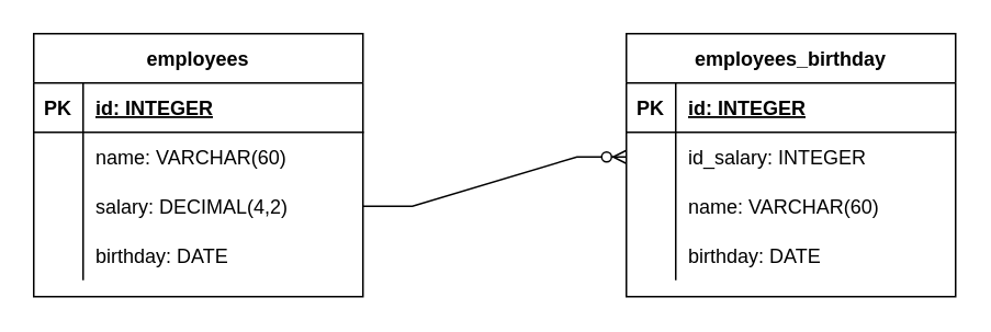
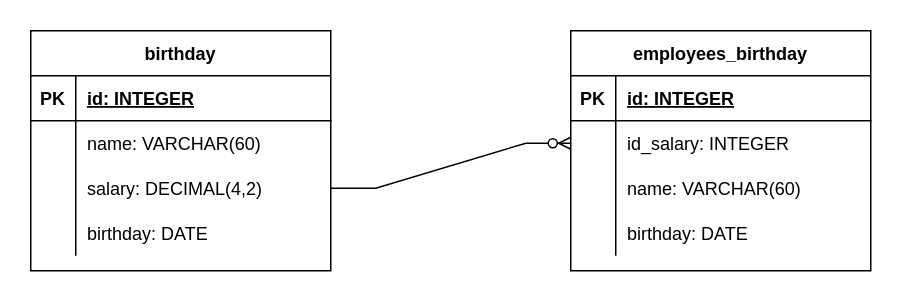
  <mxCell id="0" />
  <mxCell id="1" parent="0" />
- <mxCell id="2" value="employees" style="shape=table;startSize=30;container=1;collapsible=1;childLayout=tableLayout;fixedRows=1;rowLines=0;fontStyle=1;align=center;resizeLast=1;" vertex="1" parent="1"><mxGeometry x="20" y="20" width="200" height="160" as="geometry" /></mxCell>
+ <mxCell id="2" value="birthday" style="shape=table;startSize=30;container=1;collapsible=1;childLayout=tableLayout;fixedRows=1;rowLines=0;fontStyle=1;align=center;resizeLast=1;" vertex="1" parent="1"><mxGeometry x="20" y="20" width="200" height="160" as="geometry" /></mxCell>
  <mxCell id="3" value="" style="shape=tableRow;horizontal=0;startSize=0;swimlaneHead=0;swimlaneBody=0;fillColor=none;collapsible=0;dropTarget=0;points=[[0,0.5],[1,0.5]];portConstraint=eastwest;top=0;left=0;right=0;bottom=1;" vertex="1" parent="2"><mxGeometry y="30" width="200" height="30" as="geometry" /></mxCell>
  <mxCell id="4" value="PK" style="shape=partialRectangle;connectable=0;fillColor=none;top=0;left=0;bottom=0;right=0;fontStyle=1;overflow=hidden;" vertex="1" parent="3"><mxGeometry width="30" height="30" as="geometry"><mxRectangle width="30" height="30" as="alternateBounds" /></mxGeometry></mxCell>
  <mxCell id="5" value="id: INTEGER" style="shape=partialRectangle;connectable=0;fillColor=none;top=0;left=0;bottom=0;right=0;align=left;spacingLeft=6;fontStyle=5;overflow=hidden;" vertex="1" parent="3"><mxGeometry x="30" width="170" height="30" as="geometry"><mxRectangle width="170" height="30" as="alternateBounds" /></mxGeometry></mxCell>
  <mxCell id="6" value="" style="shape=tableRow;horizontal=0;startSize=0;swimlaneHead=0;swimlaneBody=0;fillColor=none;collapsible=0;dropTarget=0;points=[[0,0.5],[1,0.5]];portConstraint=eastwest;top=0;left=0;right=0;bottom=0;" vertex="1" parent="2"><mxGeometry y="60" width="200" height="30" as="geometry" /></mxCell>
  <mxCell id="7" value="" style="shape=partialRectangle;connectable=0;fillColor=none;top=0;left=0;bottom=0;right=0;editable=1;overflow=hidden;" vertex="1" parent="6"><mxGeometry width="30" height="30" as="geometry"><mxRectangle width="30" height="30" as="alternateBounds" /></mxGeometry></mxCell>
  <mxCell id="8" value="name: VARCHAR(60)" style="shape=partialRectangle;connectable=0;fillColor=none;top=0;left=0;bottom=0;right=0;align=left;spacingLeft=6;overflow=hidden;" vertex="1" parent="6"><mxGeometry x="30" width="170" height="30" as="geometry"><mxRectangle width="170" height="30" as="alternateBounds" /></mxGeometry></mxCell>
  <mxCell id="9" value="" style="shape=tableRow;horizontal=0;startSize=0;swimlaneHead=0;swimlaneBody=0;fillColor=none;collapsible=0;dropTarget=0;points=[[0,0.5],[1,0.5]];portConstraint=eastwest;top=0;left=0;right=0;bottom=0;" vertex="1" parent="2"><mxGeometry y="90" width="200" height="30" as="geometry" /></mxCell>
  <mxCell id="10" value="" style="shape=partialRectangle;connectable=0;fillColor=none;top=0;left=0;bottom=0;right=0;editable=1;overflow=hidden;" vertex="1" parent="9"><mxGeometry width="30" height="30" as="geometry"><mxRectangle width="30" height="30" as="alternateBounds" /></mxGeometry></mxCell>
  <mxCell id="11" value="salary: DECIMAL(4,2)" style="shape=partialRectangle;connectable=0;fillColor=none;top=0;left=0;bottom=0;right=0;align=left;spacingLeft=6;overflow=hidden;" vertex="1" parent="9"><mxGeometry x="30" width="170" height="30" as="geometry"><mxRectangle width="170" height="30" as="alternateBounds" /></mxGeometry></mxCell>
  <mxCell id="12" value="" style="shape=tableRow;horizontal=0;startSize=0;swimlaneHead=0;swimlaneBody=0;fillColor=none;collapsible=0;dropTarget=0;points=[[0,0.5],[1,0.5]];portConstraint=eastwest;top=0;left=0;right=0;bottom=0;" vertex="1" parent="2"><mxGeometry y="120" width="200" height="30" as="geometry" /></mxCell>
  <mxCell id="13" value="" style="shape=partialRectangle;connectable=0;fillColor=none;top=0;left=0;bottom=0;right=0;editable=1;overflow=hidden;" vertex="1" parent="12"><mxGeometry width="30" height="30" as="geometry"><mxRectangle width="30" height="30" as="alternateBounds" /></mxGeometry></mxCell>
  <mxCell id="14" value="birthday: DATE" style="shape=partialRectangle;connectable=0;fillColor=none;top=0;left=0;bottom=0;right=0;align=left;spacingLeft=6;overflow=hidden;" vertex="1" parent="12"><mxGeometry x="30" width="170" height="30" as="geometry"><mxRectangle width="170" height="30" as="alternateBounds" /></mxGeometry></mxCell>
  <mxCell id="15" value="employees_birthday" style="shape=table;startSize=30;container=1;collapsible=1;childLayout=tableLayout;fixedRows=1;rowLines=0;fontStyle=1;align=center;resizeLast=1;" vertex="1" parent="1"><mxGeometry x="380" y="20" width="200" height="160" as="geometry" /></mxCell>
  <mxCell id="16" value="" style="shape=tableRow;horizontal=0;startSize=0;swimlaneHead=0;swimlaneBody=0;fillColor=none;collapsible=0;dropTarget=0;points=[[0,0.5],[1,0.5]];portConstraint=eastwest;top=0;left=0;right=0;bottom=1;" vertex="1" parent="15"><mxGeometry y="30" width="200" height="30" as="geometry" /></mxCell>
  <mxCell id="17" value="PK" style="shape=partialRectangle;connectable=0;fillColor=none;top=0;left=0;bottom=0;right=0;fontStyle=1;overflow=hidden;" vertex="1" parent="16"><mxGeometry width="30" height="30" as="geometry"><mxRectangle width="30" height="30" as="alternateBounds" /></mxGeometry></mxCell>
  <mxCell id="18" value="id: INTEGER" style="shape=partialRectangle;connectable=0;fillColor=none;top=0;left=0;bottom=0;right=0;align=left;spacingLeft=6;fontStyle=5;overflow=hidden;" vertex="1" parent="16"><mxGeometry x="30" width="170" height="30" as="geometry"><mxRectangle width="170" height="30" as="alternateBounds" /></mxGeometry></mxCell>
  <mxCell id="19" value="" style="shape=tableRow;horizontal=0;startSize=0;swimlaneHead=0;swimlaneBody=0;fillColor=none;collapsible=0;dropTarget=0;points=[[0,0.5],[1,0.5]];portConstraint=eastwest;top=0;left=0;right=0;bottom=0;" vertex="1" parent="15"><mxGeometry y="60" width="200" height="30" as="geometry" /></mxCell>
  <mxCell id="20" value="" style="shape=partialRectangle;connectable=0;fillColor=none;top=0;left=0;bottom=0;right=0;editable=1;overflow=hidden;" vertex="1" parent="19"><mxGeometry width="30" height="30" as="geometry"><mxRectangle width="30" height="30" as="alternateBounds" /></mxGeometry></mxCell>
  <mxCell id="21" value="id_salary: INTEGER" style="shape=partialRectangle;connectable=0;fillColor=none;top=0;left=0;bottom=0;right=0;align=left;spacingLeft=6;overflow=hidden;" vertex="1" parent="19"><mxGeometry x="30" width="170" height="30" as="geometry"><mxRectangle width="170" height="30" as="alternateBounds" /></mxGeometry></mxCell>
  <mxCell id="22" value="" style="shape=tableRow;horizontal=0;startSize=0;swimlaneHead=0;swimlaneBody=0;fillColor=none;collapsible=0;dropTarget=0;points=[[0,0.5],[1,0.5]];portConstraint=eastwest;top=0;left=0;right=0;bottom=0;" vertex="1" parent="15"><mxGeometry y="90" width="200" height="30" as="geometry" /></mxCell>
  <mxCell id="23" value="" style="shape=partialRectangle;connectable=0;fillColor=none;top=0;left=0;bottom=0;right=0;editable=1;overflow=hidden;" vertex="1" parent="22"><mxGeometry width="30" height="30" as="geometry"><mxRectangle width="30" height="30" as="alternateBounds" /></mxGeometry></mxCell>
  <mxCell id="24" value="name: VARCHAR(60)" style="shape=partialRectangle;connectable=0;fillColor=none;top=0;left=0;bottom=0;right=0;align=left;spacingLeft=6;overflow=hidden;" vertex="1" parent="22"><mxGeometry x="30" width="170" height="30" as="geometry"><mxRectangle width="170" height="30" as="alternateBounds" /></mxGeometry></mxCell>
  <mxCell id="25" value="" style="shape=tableRow;horizontal=0;startSize=0;swimlaneHead=0;swimlaneBody=0;fillColor=none;collapsible=0;dropTarget=0;points=[[0,0.5],[1,0.5]];portConstraint=eastwest;top=0;left=0;right=0;bottom=0;" vertex="1" parent="15"><mxGeometry y="120" width="200" height="30" as="geometry" /></mxCell>
  <mxCell id="26" value="" style="shape=partialRectangle;connectable=0;fillColor=none;top=0;left=0;bottom=0;right=0;editable=1;overflow=hidden;" vertex="1" parent="25"><mxGeometry width="30" height="30" as="geometry"><mxRectangle width="30" height="30" as="alternateBounds" /></mxGeometry></mxCell>
  <mxCell id="27" value="birthday: DATE" style="shape=partialRectangle;connectable=0;fillColor=none;top=0;left=0;bottom=0;right=0;align=left;spacingLeft=6;overflow=hidden;" vertex="1" parent="25"><mxGeometry x="30" width="170" height="30" as="geometry"><mxRectangle width="170" height="30" as="alternateBounds" /></mxGeometry></mxCell>
  <mxCell id="28" value="" style="edgeStyle=entityRelationEdgeStyle;fontSize=12;html=1;endArrow=ERzeroToMany;endFill=1;rounded=0;exitX=1;exitY=0.5;exitDx=0;exitDy=0;entryX=0;entryY=0.5;entryDx=0;entryDy=0;" edge="1" parent="1" source="9" target="19"><mxGeometry width="100" height="100" relative="1" as="geometry"><mxPoint x="260" y="130" as="sourcePoint" /><mxPoint x="360" y="30" as="targetPoint" /></mxGeometry></mxCell>
